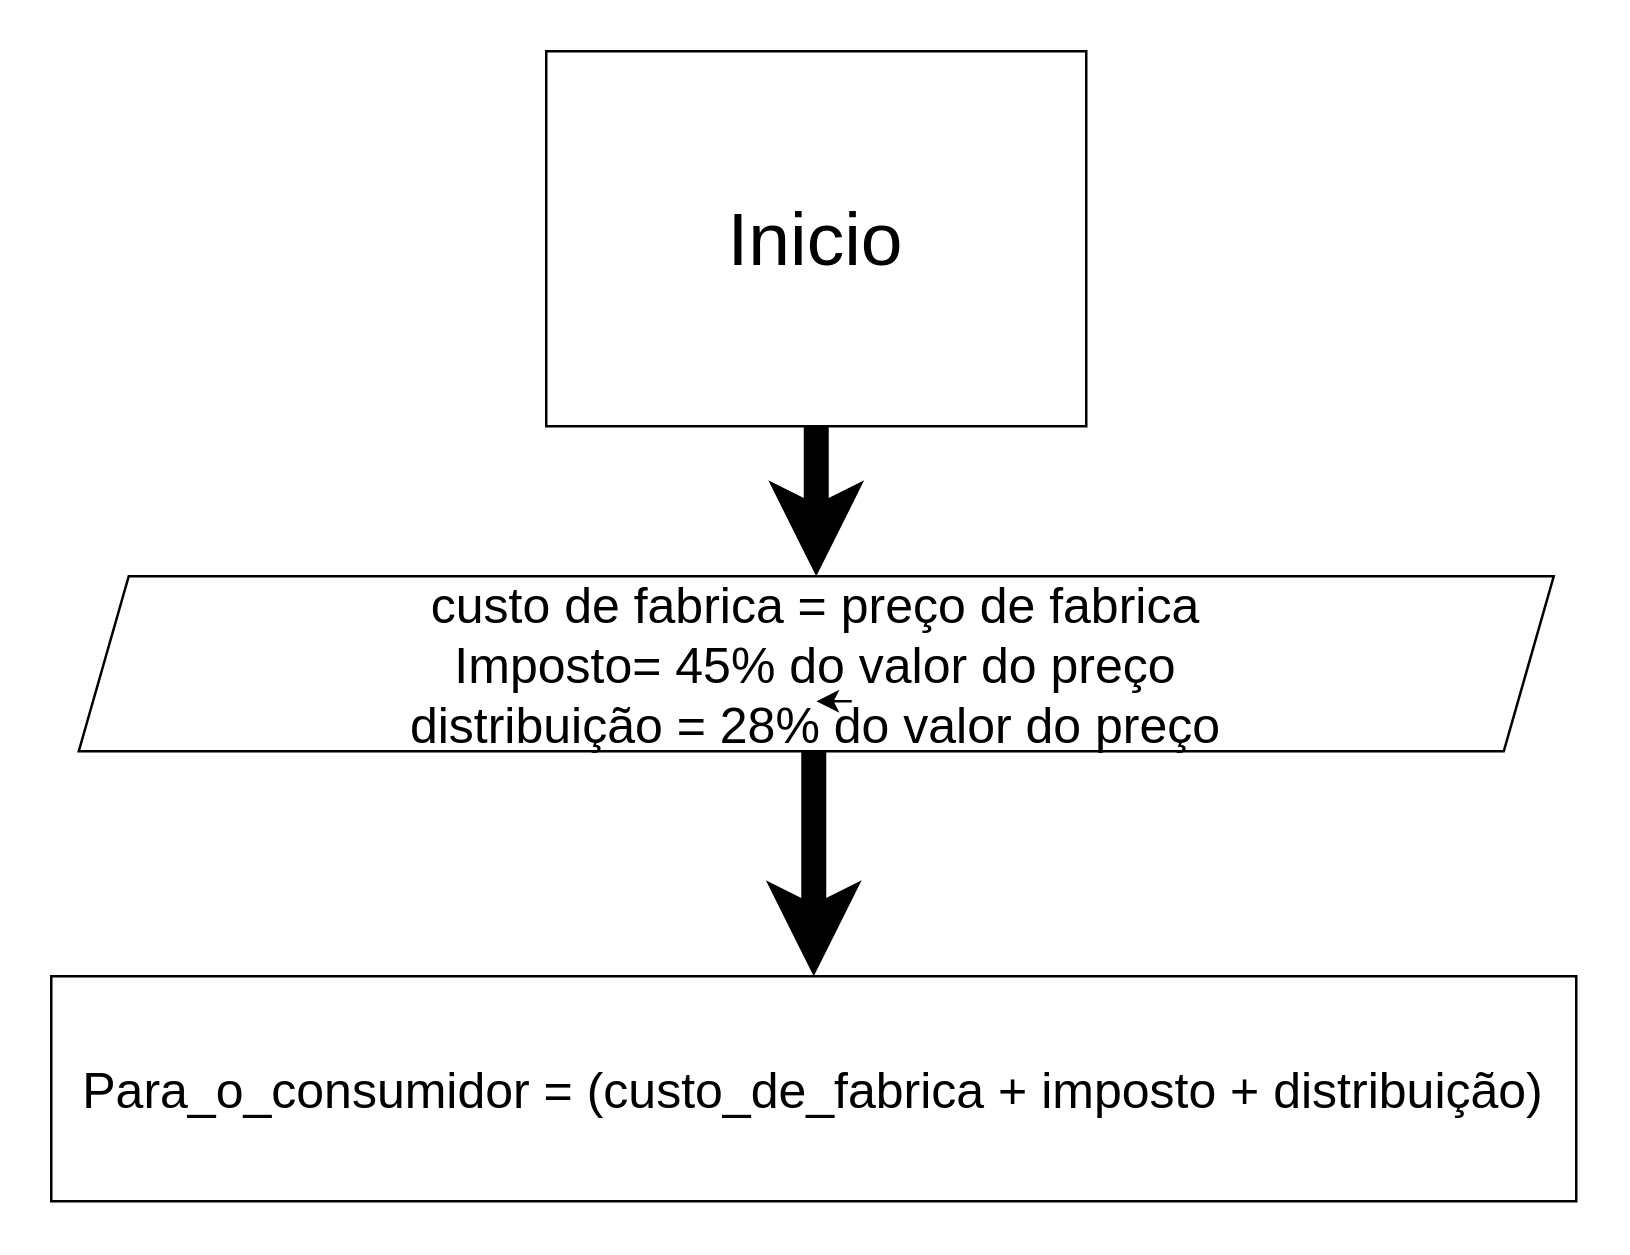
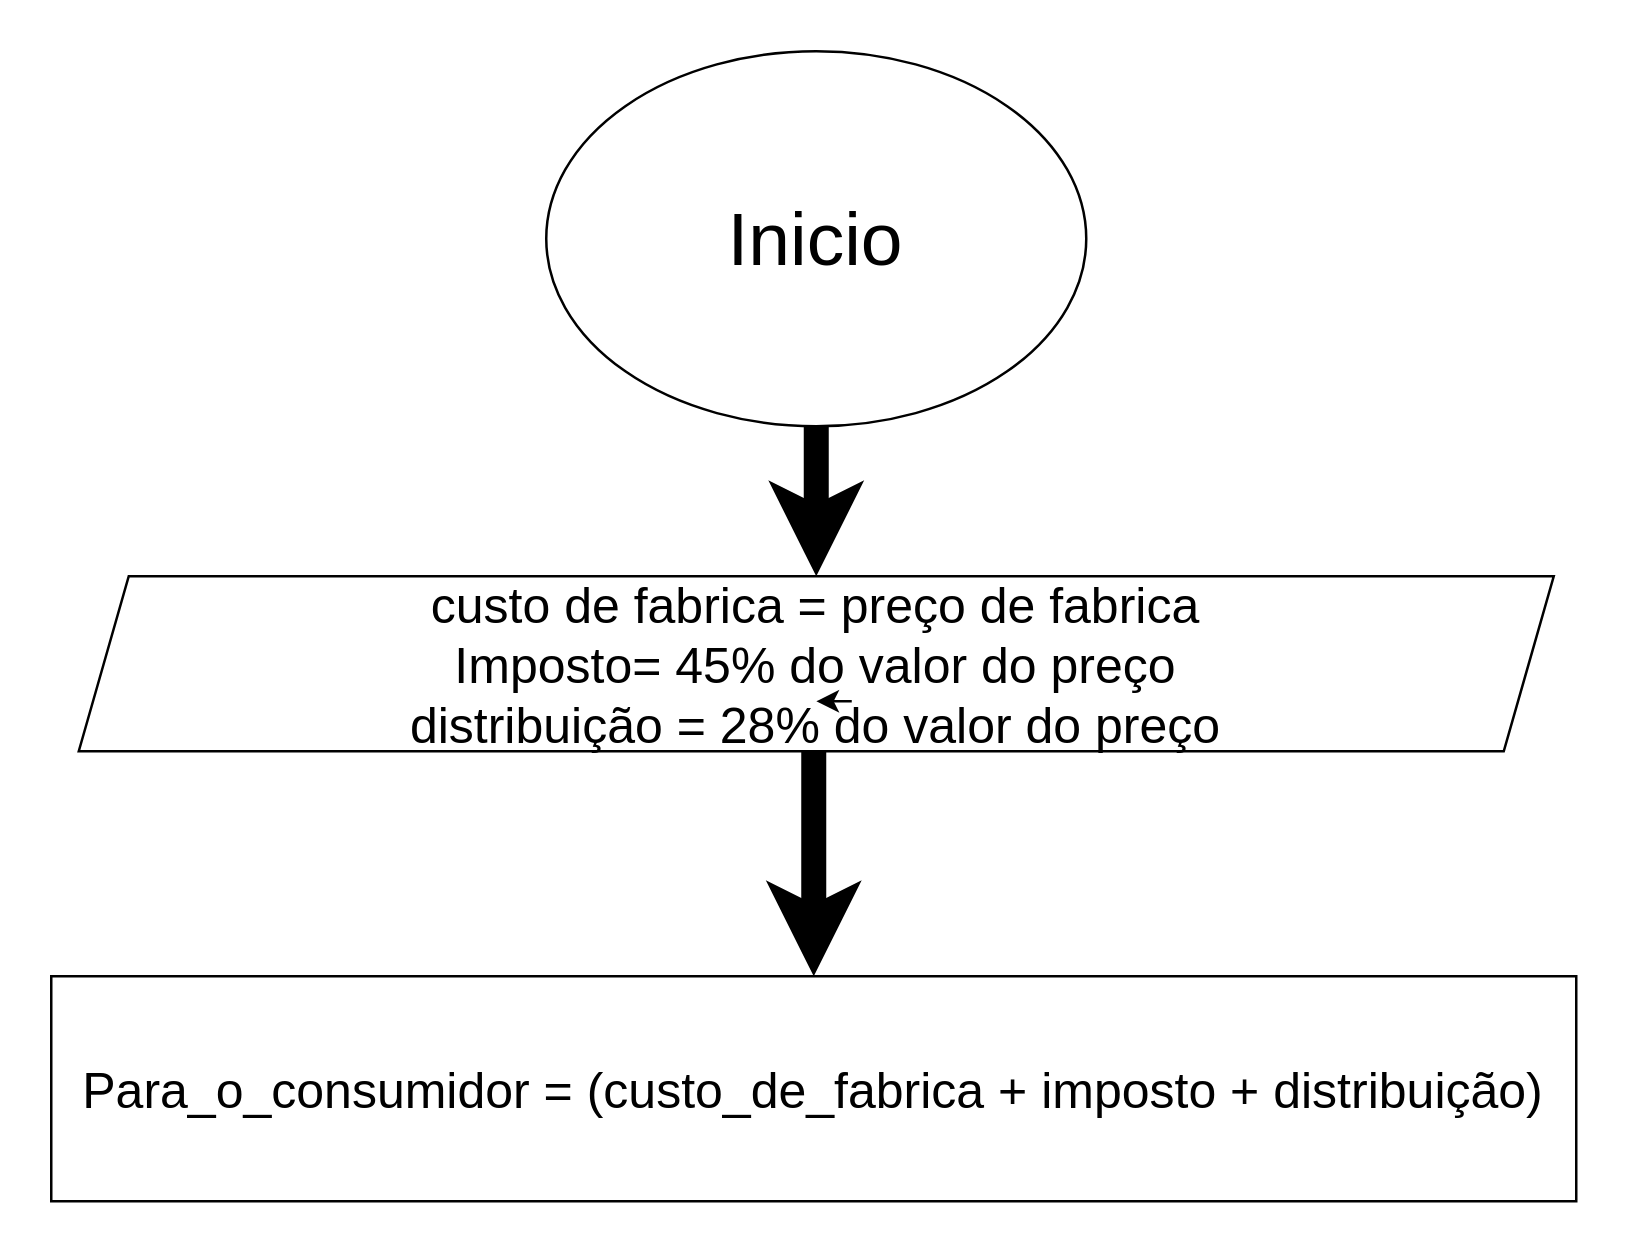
  <mxCell id="0" />
  <mxCell id="1" parent="0" />
  <mxCell id="2" value="" style="edgeStyle=orthogonalEdgeStyle;rounded=0;orthogonalLoop=1;jettySize=auto;html=1;strokeWidth=10;" edge="1" parent="1" source="3" target="4"><mxGeometry relative="1" as="geometry" /></mxCell>
- <mxCell id="3" value="Inicio" style="whiteSpace=wrap;html=1;fontFamily=Helvetica;fontSize=30;rounded=0;" vertex="1" parent="1"><mxGeometry x="218" width="216" height="150" as="geometry" y="20" /></mxCell>
+ <mxCell id="3" value="Inicio" style="ellipse;whiteSpace=wrap;html=1;fontFamily=Helvetica;fontSize=30;" vertex="1" parent="1"><mxGeometry x="218" width="216" height="150" as="geometry" y="20" /></mxCell>
  <mxCell id="4" value="custo de fabrica = preço de fabrica&lt;div&gt;Imposto= 45% do valor do preço&lt;/div&gt;&lt;div&gt;distribuição = 28% do valor do preço&lt;/div&gt;" style="shape=parallelogram;perimeter=parallelogramPerimeter;whiteSpace=wrap;html=1;fixedSize=1;fontSize=20;" vertex="1" parent="1"><mxGeometry x="31" y="230" width="590" height="70" as="geometry" /></mxCell>
  <mxCell id="5" value="" style="edgeStyle=orthogonalEdgeStyle;rounded=0;orthogonalLoop=1;jettySize=auto;html=1;strokeWidth=10;" edge="1" parent="1"><mxGeometry relative="1" as="geometry"><mxPoint x="325" y="300" as="sourcePoint" /><mxPoint x="325" y="390" as="targetPoint" /></mxGeometry></mxCell>
  <mxCell id="6" style="edgeStyle=orthogonalEdgeStyle;rounded=0;orthogonalLoop=1;jettySize=auto;html=1;entryX=0.476;entryY=0;entryDx=0;entryDy=0;entryPerimeter=0;" edge="1" parent="1"><mxGeometry relative="1" as="geometry"><mxPoint x="340.2" y="280" as="sourcePoint" /><mxPoint x="326.04" y="280" as="targetPoint" /></mxGeometry></mxCell>
  <mxCell id="7" value="Para_o_consumidor = (custo_de_fabrica + imposto + distribuição)" style="rounded=0;whiteSpace=wrap;html=1;fontSize=20;" vertex="1" parent="1"><mxGeometry x="20" y="390" width="610" height="90" as="geometry" /></mxCell>
